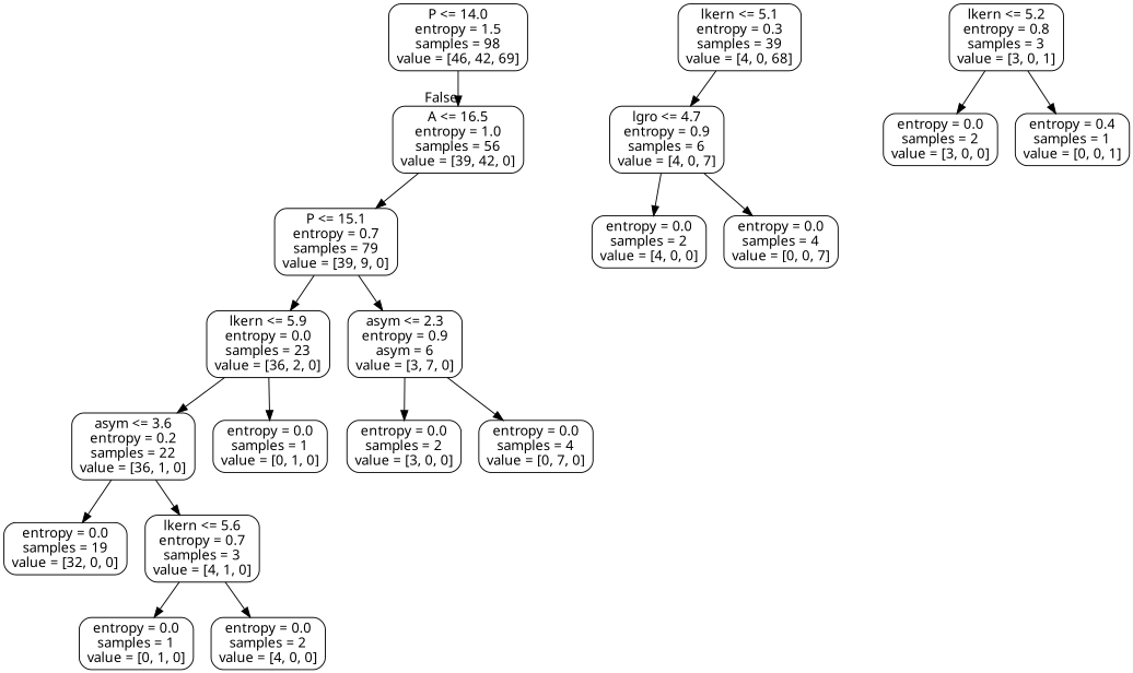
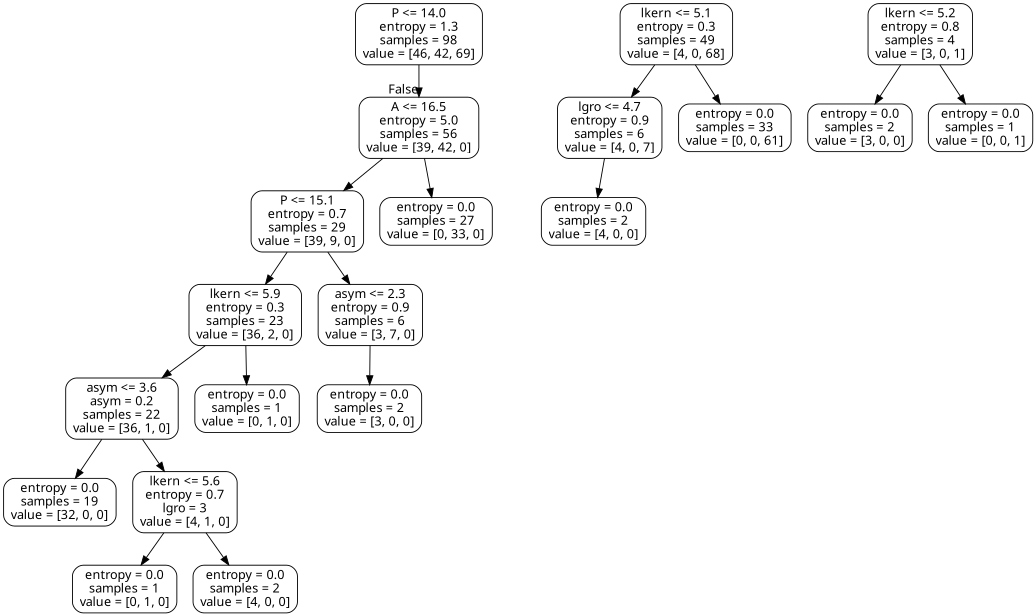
  digraph {
    fontname="Noto Sans"
    node [color=black fontname="Noto Sans" shape=box style=rounded]
    edge [fontname="Noto Sans"]
-   n1 [label="P <= 14.0\nentropy = 1.5\nsamples = 98\nvalue = [46, 42, 69]"]
-   n2 [label="A <= 16.5\nentropy = 1.0\nsamples = 56\nvalue = [39, 42, 0]"]
-   n3 [label="P <= 15.1\nentropy = 0.7\nsamples = 79\nvalue = [39, 9, 0]"]
-   n5 [label="lkern <= 5.1\nentropy = 0.3\nsamples = 39\nvalue = [4, 0, 68]"]
+   n1 [label="P <= 14.0\nentropy = 1.3\nsamples = 98\nvalue = [46, 42, 69]"]
+   n2 [label="A <= 16.5\nentropy = 5.0\nsamples = 56\nvalue = [39, 42, 0]"]
+   n3 [label="P <= 15.1\nentropy = 0.7\nsamples = 29\nvalue = [39, 9, 0]"]
+   n4 [label="entropy = 0.0\nsamples = 27\nvalue = [0, 33, 0]"]
+   n5 [label="lkern <= 5.1\nentropy = 0.3\nsamples = 49\nvalue = [4, 0, 68]"]
    n6 [label="lgro <= 4.7\nentropy = 0.9\nsamples = 6\nvalue = [4, 0, 7]"]
-   n8 [label="lkern <= 5.2\nentropy = 0.8\nsamples = 3\nvalue = [3, 0, 1]"]
+   n7 [label="entropy = 0.0\nsamples = 33\nvalue = [0, 0, 61]"]
+   n8 [label="lkern <= 5.2\nentropy = 0.8\nsamples = 4\nvalue = [3, 0, 1]"]
    n9 [label="entropy = 0.0\nsamples = 2\nvalue = [3, 0, 0]"]
-   n10 [label="entropy = 0.4\nsamples = 1\nvalue = [0, 0, 1]"]
+   n10 [label="entropy = 0.0\nsamples = 1\nvalue = [0, 0, 1]"]
    n11 [label="entropy = 0.0\nsamples = 2\nvalue = [4, 0, 0]"]
-   n12 [label="entropy = 0.0\nsamples = 4\nvalue = [0, 0, 7]"]
-   n13 [label="lkern <= 5.9\nentropy = 0.0\nsamples = 23\nvalue = [36, 2, 0]"]
-   n14 [label="asym <= 2.3\nentropy = 0.9\nasym = 6\nvalue = [3, 7, 0]"]
-   n15 [label="asym <= 3.6\nentropy = 0.2\nsamples = 22\nvalue = [36, 1, 0]"]
+   n13 [label="lkern <= 5.9\nentropy = 0.3\nsamples = 23\nvalue = [36, 2, 0]"]
+   n14 [label="asym <= 2.3\nentropy = 0.9\nsamples = 6\nvalue = [3, 7, 0]"]
+   n15 [label="asym <= 3.6\nasym = 0.2\nsamples = 22\nvalue = [36, 1, 0]"]
    n16 [label="entropy = 0.0\nsamples = 1\nvalue = [0, 1, 0]"]
    n17 [label="entropy = 0.0\nsamples = 2\nvalue = [3, 0, 0]"]
-   n18 [label="entropy = 0.0\nsamples = 4\nvalue = [0, 7, 0]"]
    n19 [label="entropy = 0.0\nsamples = 19\nvalue = [32, 0, 0]"]
-   n20 [label="lkern <= 5.6\nentropy = 0.7\nsamples = 3\nvalue = [4, 1, 0]"]
+   n20 [label="lkern <= 5.6\nentropy = 0.7\nlgro = 3\nvalue = [4, 1, 0]"]
    n21 [label="entropy = 0.0\nsamples = 1\nvalue = [0, 1, 0]"]
    n22 [label="entropy = 0.0\nsamples = 2\nvalue = [4, 0, 0]"]
    n1 -> n2 [headlabel=False labelangle=-45 labeldistance=2.5]
    n2 -> n3
+   n2 -> n4
    n3 -> n13
    n3 -> n14
    n5 -> n6
+   n5 -> n7
    n6 -> n11
-   n6 -> n12
    n8 -> n9
    n8 -> n10
    n13 -> n15
    n13 -> n16
    n14 -> n17
-   n14 -> n18
    n15 -> n19
    n15 -> n20
    n20 -> n21
    n20 -> n22
  }
